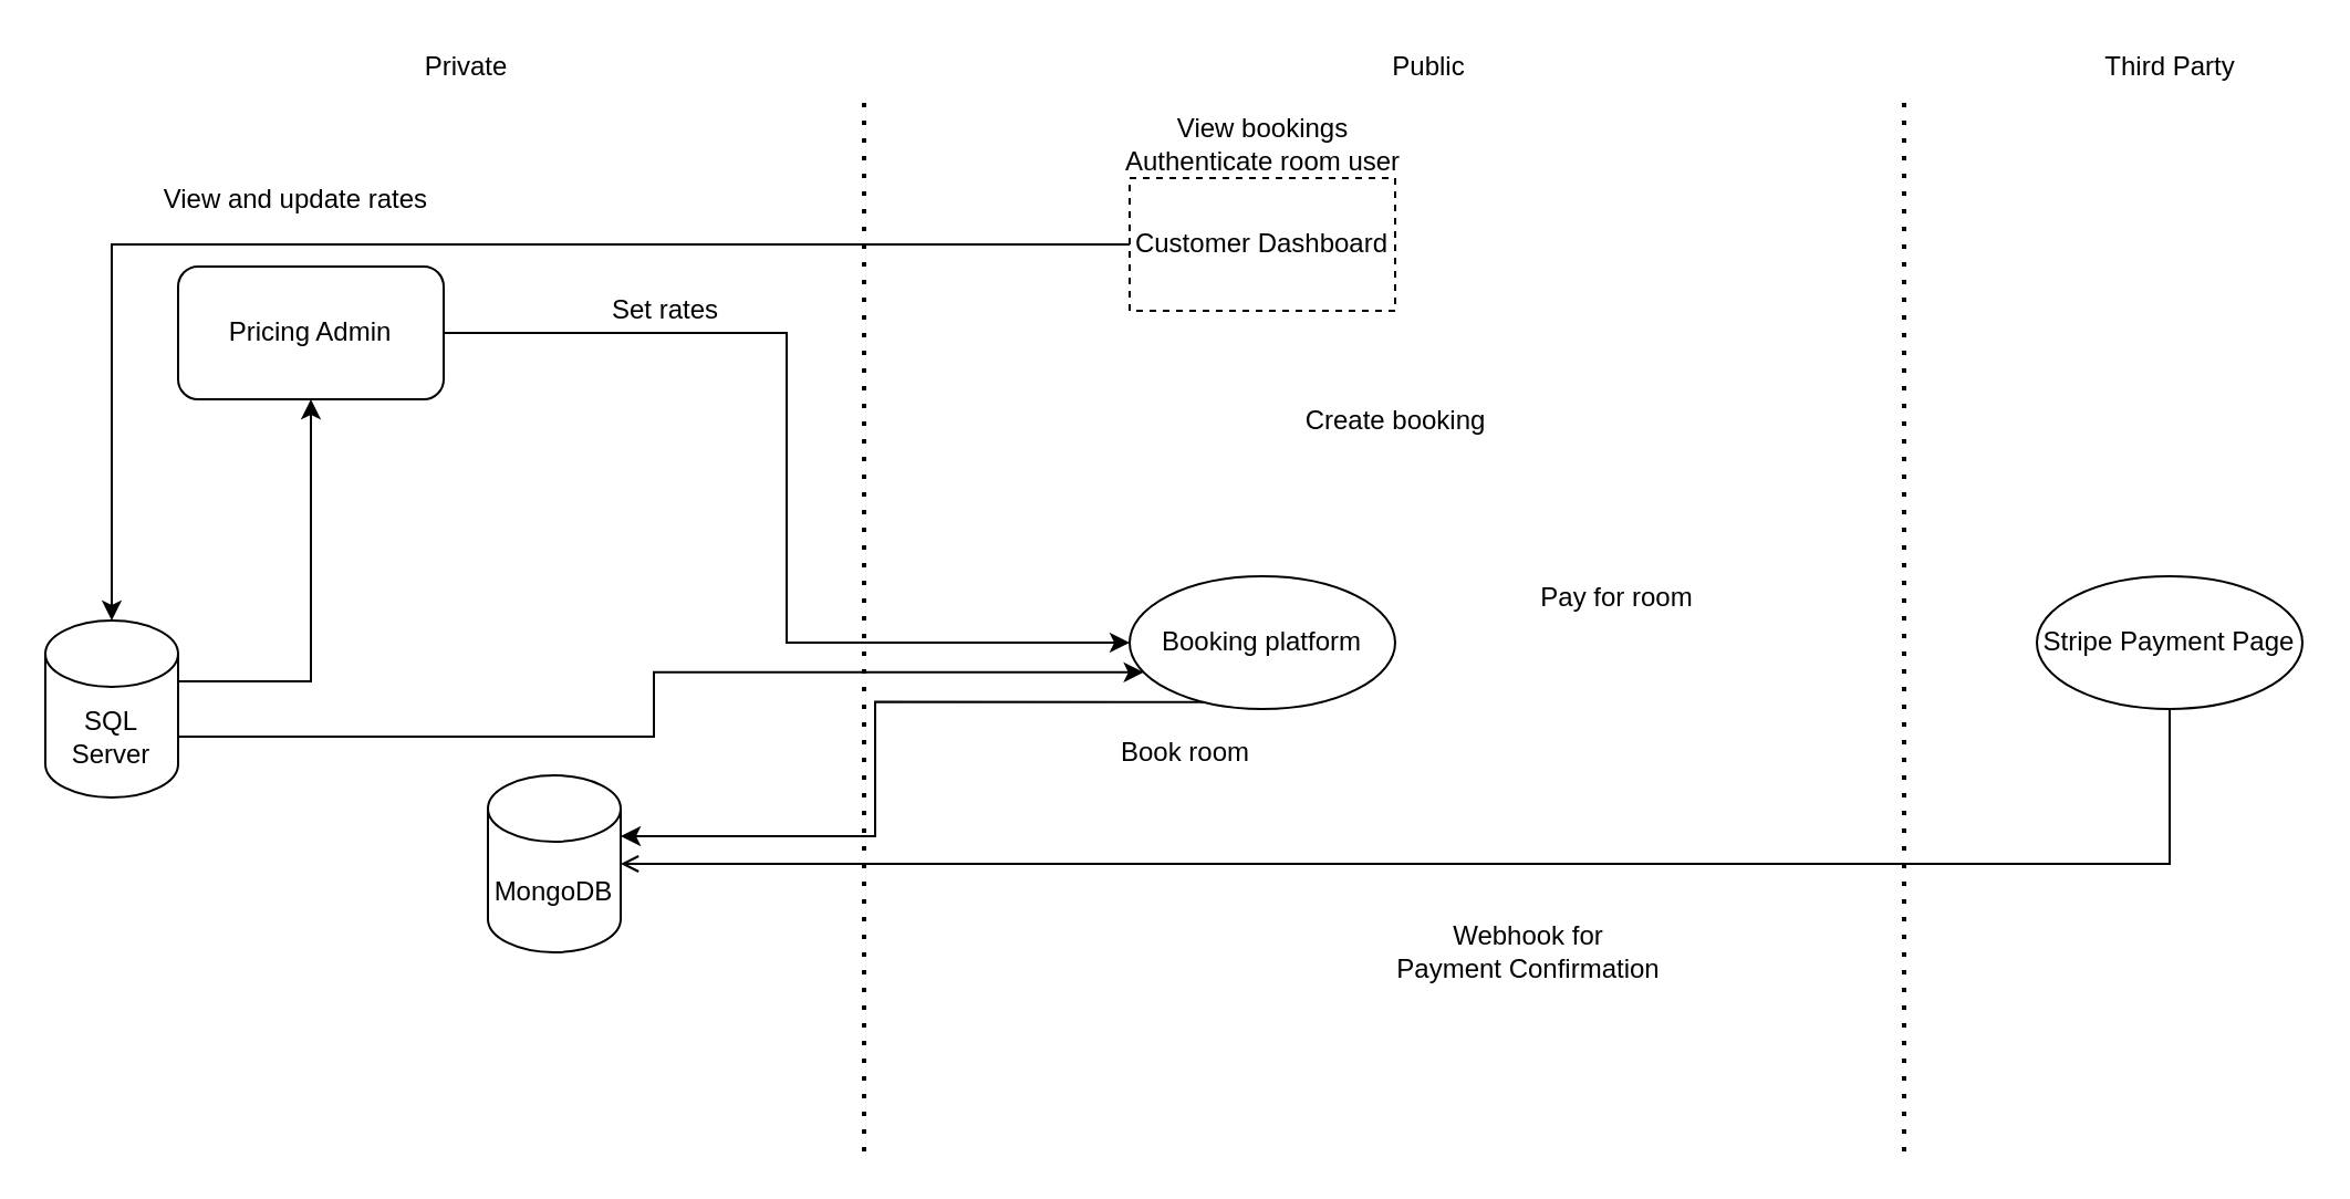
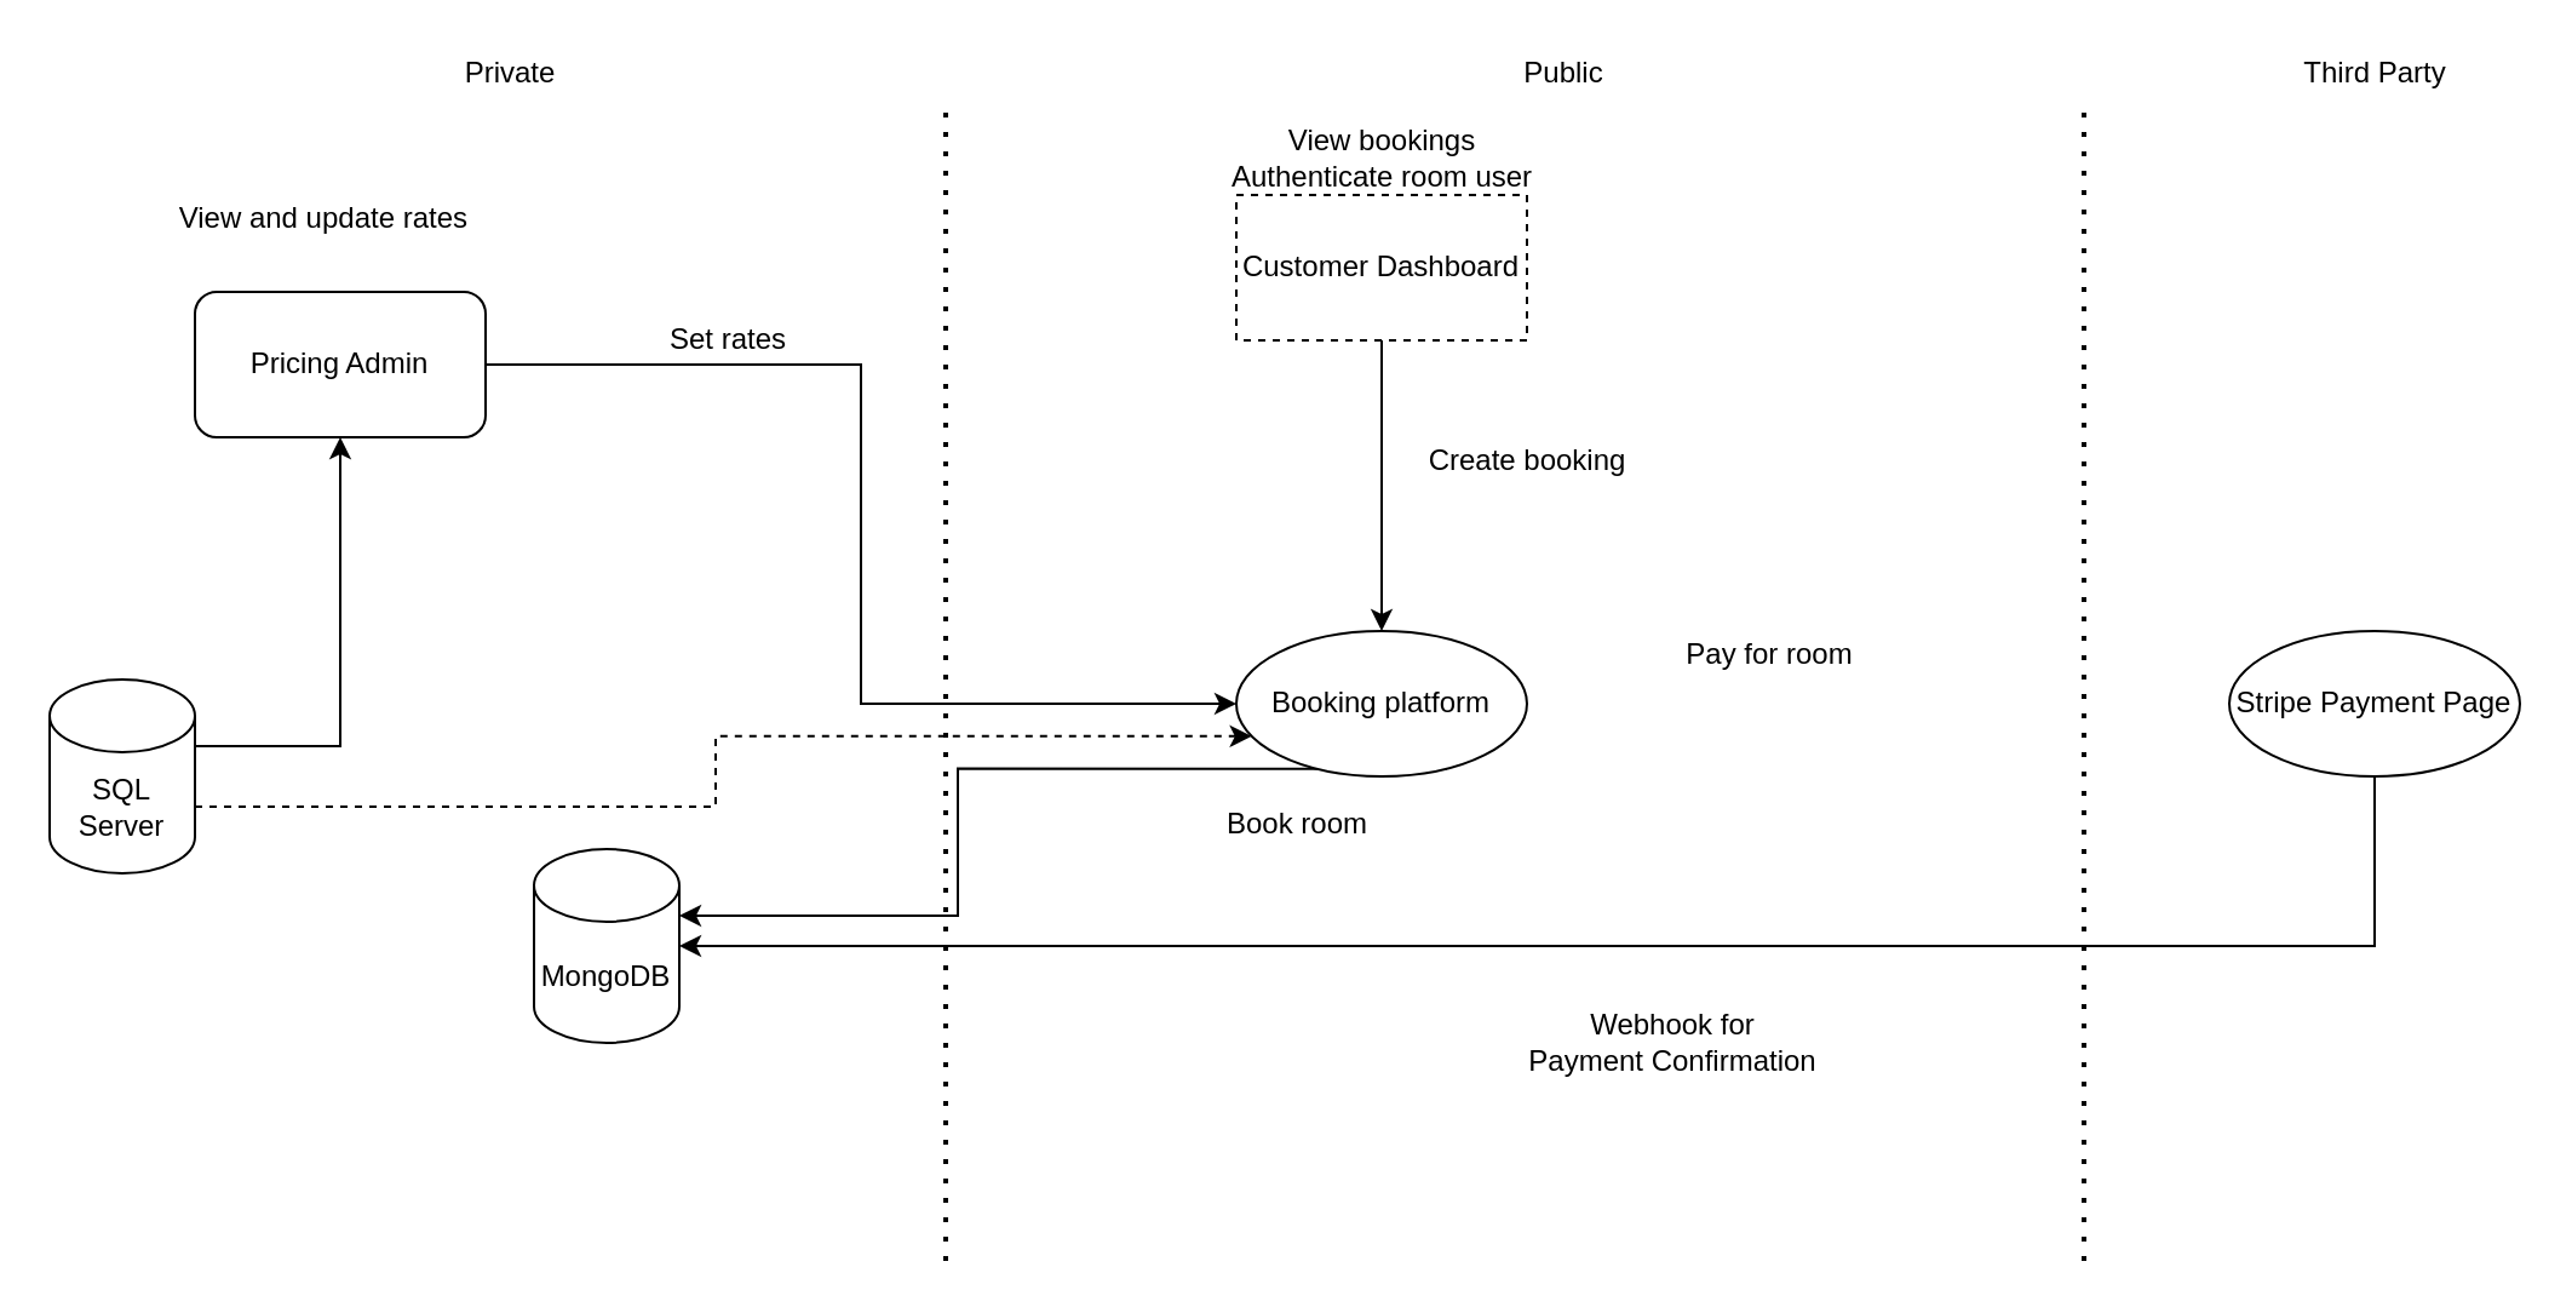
  <mxCell id="0" />
  <mxCell id="1" parent="0" />
  <mxCell id="2" style="edgeStyle=orthogonalEdgeStyle;rounded=0;orthogonalLoop=1;jettySize=auto;html=1;entryX=0;entryY=0.5;entryDx=0;entryDy=0;" parent="1" source="3" target="8" edge="1"><mxGeometry relative="1" as="geometry" /></mxCell>
  <mxCell id="3" value="Pricing Admin" style="whiteSpace=wrap;html=1;rounded=1;" parent="1" vertex="1"><mxGeometry x="80" y="120" width="120" height="60" as="geometry" /></mxCell>
  <mxCell id="4" value="" style="endArrow=none;dashed=1;html=1;dashPattern=1 3;strokeWidth=2;rounded=0;" parent="1" edge="1"><mxGeometry width="50" height="50" relative="1" as="geometry"><mxPoint x="390" y="520" as="sourcePoint" /><mxPoint x="390" y="40" as="targetPoint" /></mxGeometry></mxCell>
- <mxCell id="5" style="edgeStyle=orthogonalEdgeStyle;rounded=0;orthogonalLoop=1;jettySize=auto;html=1;" parent="1" source="6" target="21" edge="1"><mxGeometry relative="1" as="geometry" /></mxCell>
+ <mxCell id="5" style="edgeStyle=orthogonalEdgeStyle;rounded=0;orthogonalLoop=1;jettySize=auto;html=1;entryX=0.5;entryY=0;entryDx=0;entryDy=0;" parent="1" source="6" target="8" edge="1"><mxGeometry relative="1" as="geometry" /></mxCell>
  <mxCell id="6" value="Customer Dashboard" style="rounded=0;whiteSpace=wrap;html=1;dashed=1;" parent="1" vertex="1"><mxGeometry x="510" y="80" width="120" height="60" as="geometry" /></mxCell>
  <mxCell id="7" style="edgeStyle=orthogonalEdgeStyle;rounded=0;orthogonalLoop=1;jettySize=auto;html=1;exitX=0.75;exitY=1;exitDx=0;exitDy=0;entryX=1;entryY=0;entryDx=0;entryDy=27.5;entryPerimeter=0;" edge="1" parent="1" source="8" target="22"><mxGeometry relative="1" as="geometry" /></mxCell>
  <mxCell id="8" value="Booking platform" style="ellipse;whiteSpace=wrap;html=1;" parent="1" vertex="1"><mxGeometry x="510" y="260" width="120" height="60" as="geometry" /></mxCell>
  <mxCell id="9" value="Create booking" style="text;html=1;align=center;verticalAlign=middle;resizable=0;points=[];autosize=1;strokeColor=none;fillColor=none;" parent="1" vertex="1"><mxGeometry x="580" y="180" width="100" height="20" as="geometry" /></mxCell>
  <mxCell id="10" value="Set rates" style="text;html=1;align=center;verticalAlign=middle;resizable=0;points=[];autosize=1;strokeColor=none;fillColor=none;" parent="1" vertex="1"><mxGeometry x="270" y="130" width="60" height="20" as="geometry" /></mxCell>
  <mxCell id="11" value="Private" style="text;html=1;align=center;verticalAlign=middle;resizable=0;points=[];autosize=1;strokeColor=none;fillColor=none;" parent="1" vertex="1"><mxGeometry x="185" y="20" width="50" height="20" as="geometry" /></mxCell>
  <mxCell id="12" value="Public" style="text;html=1;align=center;verticalAlign=middle;resizable=0;points=[];autosize=1;strokeColor=none;fillColor=none;" parent="1" vertex="1"><mxGeometry x="620" y="20" width="50" height="20" as="geometry" /></mxCell>
  <mxCell id="13" value="&lt;span&gt;View and update rates&lt;span style=&quot;white-space: pre&quot;&gt;&#09;&lt;/span&gt;&lt;/span&gt;" style="text;html=1;align=center;verticalAlign=middle;resizable=0;points=[];autosize=1;strokeColor=none;fillColor=none;" parent="1" vertex="1"><mxGeometry x="65" y="80" width="150" height="20" as="geometry" /></mxCell>
  <mxCell id="14" value="&lt;span&gt;View bookings&lt;/span&gt;&lt;br&gt;&lt;span&gt;Authenticate room user&lt;/span&gt;" style="text;html=1;align=center;verticalAlign=middle;resizable=0;points=[];autosize=1;strokeColor=none;fillColor=none;" parent="1" vertex="1"><mxGeometry x="500" y="50" width="140" height="30" as="geometry" /></mxCell>
  <mxCell id="15" value="Book room" style="text;html=1;align=center;verticalAlign=middle;resizable=0;points=[];autosize=1;strokeColor=none;fillColor=none;" parent="1" vertex="1"><mxGeometry x="500" y="330" width="70" height="20" as="geometry" /></mxCell>
- <mxCell id="16" style="edgeStyle=orthogonalEdgeStyle;rounded=0;orthogonalLoop=1;jettySize=auto;html=1;exitX=0.5;exitY=1;exitDx=0;exitDy=0;entryX=1;entryY=0.5;entryDx=0;entryDy=0;entryPerimeter=0;endArrow=open;" edge="1" parent="1" source="17" target="22"><mxGeometry relative="1" as="geometry" /></mxCell>
+ <mxCell id="16" style="edgeStyle=orthogonalEdgeStyle;rounded=0;orthogonalLoop=1;jettySize=auto;html=1;exitX=0.5;exitY=1;exitDx=0;exitDy=0;entryX=1;entryY=0.5;entryDx=0;entryDy=0;entryPerimeter=0;" edge="1" parent="1" source="17" target="22"><mxGeometry relative="1" as="geometry" /></mxCell>
  <mxCell id="17" value="Stripe Payment Page" style="ellipse;whiteSpace=wrap;html=1;" parent="1" vertex="1"><mxGeometry x="920" y="260" width="120" height="60" as="geometry" /></mxCell>
  <mxCell id="18" value="Pay for room" style="text;html=1;align=center;verticalAlign=middle;resizable=0;points=[];autosize=1;strokeColor=none;fillColor=none;" parent="1" vertex="1"><mxGeometry x="690" y="260" width="80" height="20" as="geometry" /></mxCell>
  <mxCell id="19" style="edgeStyle=orthogonalEdgeStyle;rounded=0;orthogonalLoop=1;jettySize=auto;html=1;exitX=1;exitY=0;exitDx=0;exitDy=27.5;exitPerimeter=0;entryX=0.5;entryY=1;entryDx=0;entryDy=0;" edge="1" parent="1" source="21" target="3"><mxGeometry relative="1" as="geometry" /></mxCell>
- <mxCell id="20" style="edgeStyle=orthogonalEdgeStyle;rounded=0;orthogonalLoop=1;jettySize=auto;html=1;exitX=1;exitY=0;exitDx=0;exitDy=52.5;exitPerimeter=0;entryX=0;entryY=0.75;entryDx=0;entryDy=0;" edge="1" parent="1" source="21" target="8"><mxGeometry relative="1" as="geometry" /></mxCell>
+ <mxCell id="20" style="edgeStyle=orthogonalEdgeStyle;rounded=0;orthogonalLoop=1;jettySize=auto;html=1;exitX=1;exitY=0;exitDx=0;exitDy=52.5;exitPerimeter=0;entryX=0;entryY=0.75;entryDx=0;entryDy=0;dashed=1;" edge="1" parent="1" source="21" target="8"><mxGeometry relative="1" as="geometry" /></mxCell>
  <mxCell id="21" value="SQL Server" style="shape=cylinder3;whiteSpace=wrap;html=1;boundedLbl=1;backgroundOutline=1;size=15;" vertex="1" parent="1"><mxGeometry x="20" y="280" width="60" height="80" as="geometry" /></mxCell>
  <mxCell id="22" value="MongoDB" style="shape=cylinder3;whiteSpace=wrap;html=1;boundedLbl=1;backgroundOutline=1;size=15;" vertex="1" parent="1"><mxGeometry x="220" y="350" width="60" height="80" as="geometry" /></mxCell>
  <mxCell id="23" value="Webhook for &lt;br&gt;Payment Confirmation" style="text;html=1;align=center;verticalAlign=middle;resizable=0;points=[];autosize=1;strokeColor=none;fillColor=none;" vertex="1" parent="1"><mxGeometry x="625" y="415" width="130" height="30" as="geometry" /></mxCell>
  <mxCell id="24" value="" style="endArrow=none;dashed=1;html=1;dashPattern=1 3;strokeWidth=2;rounded=0;" edge="1" parent="1"><mxGeometry width="50" height="50" relative="1" as="geometry"><mxPoint x="860" y="520" as="sourcePoint" /><mxPoint x="860" y="40" as="targetPoint" /></mxGeometry></mxCell>
  <mxCell id="25" value="Third Party" style="text;html=1;align=center;verticalAlign=middle;resizable=0;points=[];autosize=1;strokeColor=none;fillColor=none;" vertex="1" parent="1"><mxGeometry x="945" y="20" width="70" height="20" as="geometry" /></mxCell>
